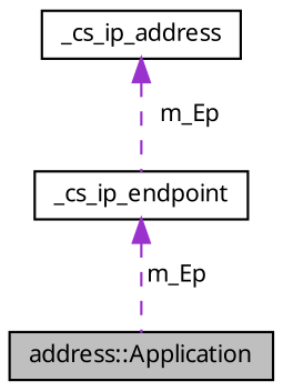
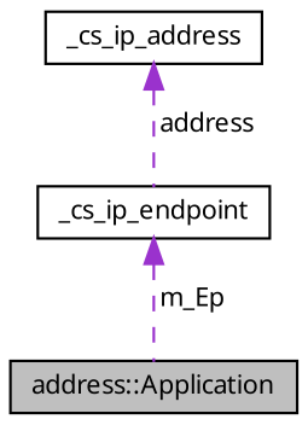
  digraph {
    fontname="Noto Sans"
    node [color=black fillcolor=white fontname="Noto Sans" fontsize=10 shape=record style=filled]
    edge [color=darkorchid3 dir=back fontname="Noto Sans" fontsize=10 labelfontname=Helvetica labelfontsize=10 style=dashed]
    n1 [fillcolor=grey75 fontcolor=black height=0.2 label="address::Application" width=0.4]
    n2 [height=0.2 label=_cs_ip_endpoint width=0.4]
    n3 [height=0.2 label=_cs_ip_address width=0.4]
    n2 -> n1 [label=" m_Ep"]
-   n3 -> n2 [label=" m_Ep"]
+   n3 -> n2 [label=" address"]
  }
